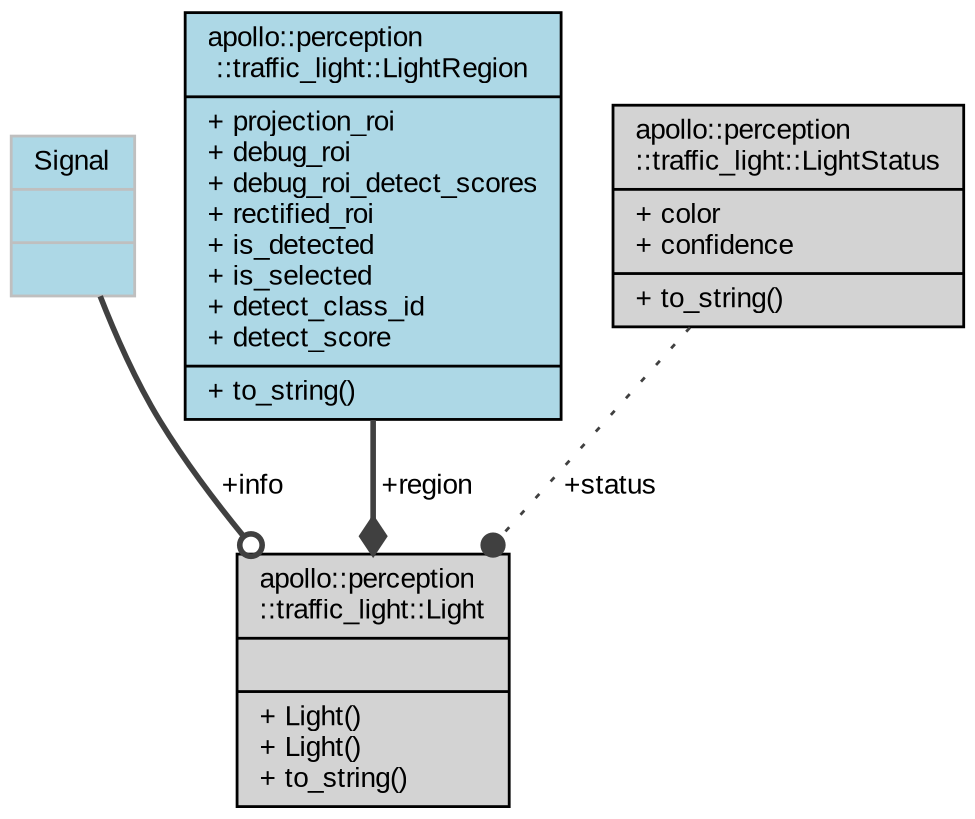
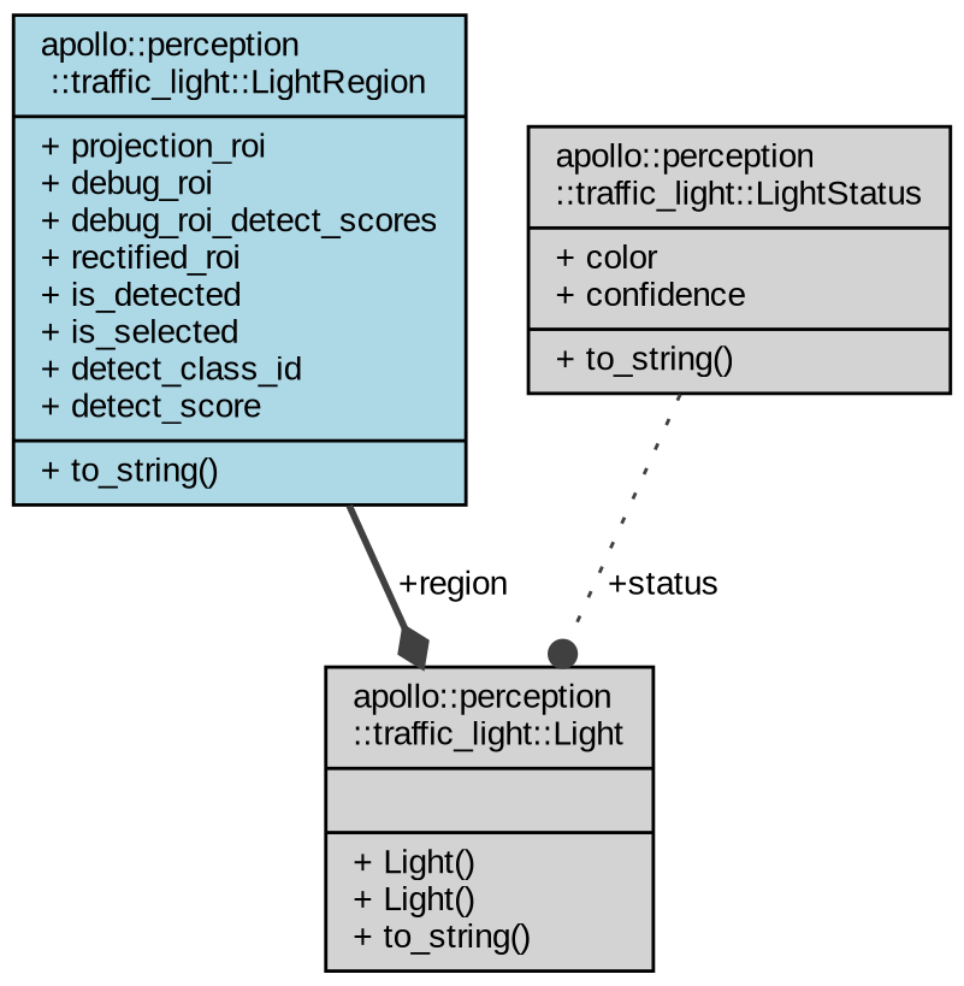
  digraph {
    fontname="Liberation Sans"
    node [color=black fillcolor=lightgrey fontname="Liberation Sans" fontsize=10 shape=record style=filled]
    edge [color=grey25 fontname="Liberation Sans" fontsize=10 labelfontname=Helvetica labelfontsize=10 style=bold]
    n1 [fontcolor=black height=0.2 label="{apollo::perception\l::traffic_light::Light\n||+ Light()\l+ Light()\l+ to_string()\l}" width=0.4]
-   n2 [color=grey75 fillcolor=lightblue height=0.2 label="{Signal\n||}" width=0.4]
    n3 [fillcolor=lightblue height=0.2 label="{apollo::perception\l::traffic_light::LightRegion\n|+ projection_roi\l+ debug_roi\l+ debug_roi_detect_scores\l+ rectified_roi\l+ is_detected\l+ is_selected\l+ detect_class_id\l+ detect_score\l|+ to_string()\l}" width=0.4]
    n4 [height=0.2 label="{apollo::perception\l::traffic_light::LightStatus\n|+ color\l+ confidence\l|+ to_string()\l}" width=0.4]
-   n2 -> n1 [arrowhead=odot label=" +info"]
    n3 -> n1 [arrowhead=diamond label=" +region"]
    n4 -> n1 [arrowhead=dot label=" +status" style=dotted]
  }
